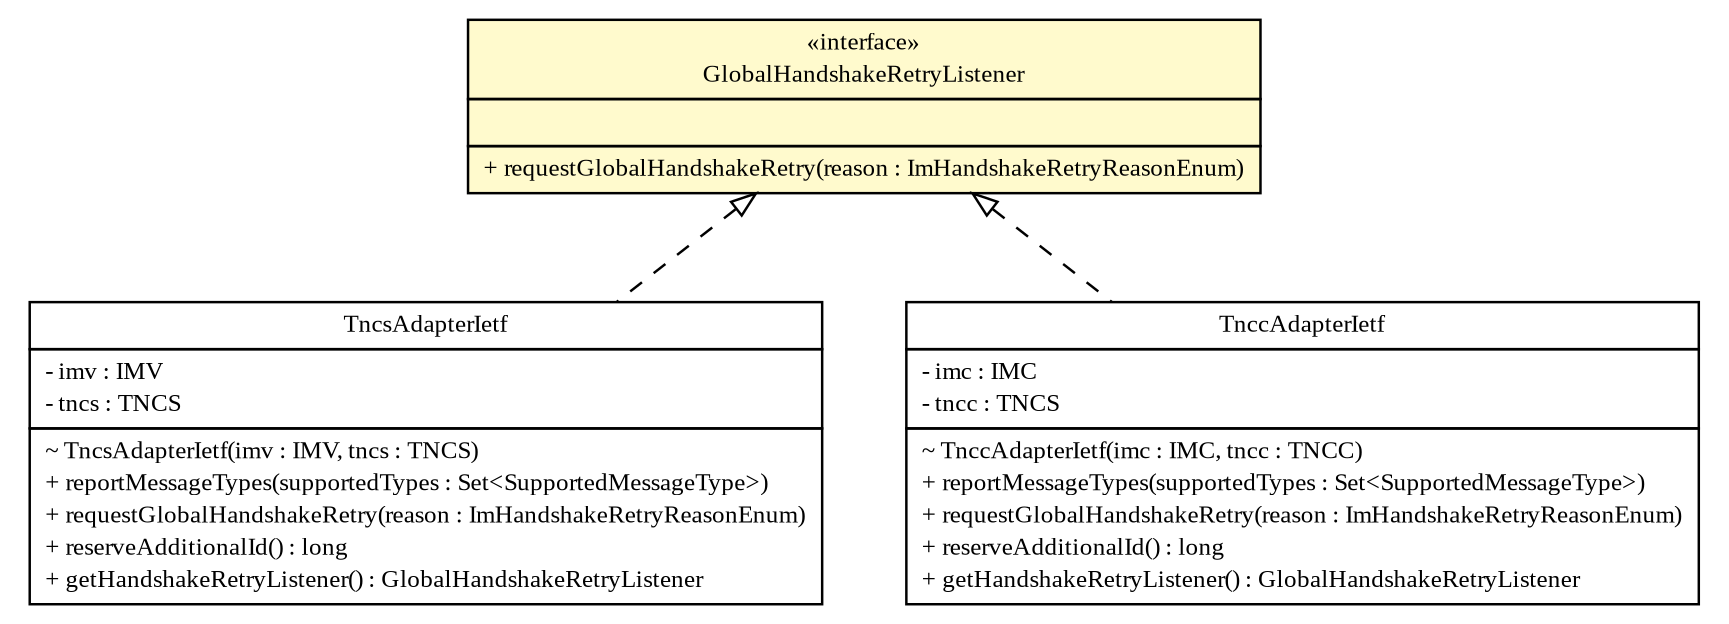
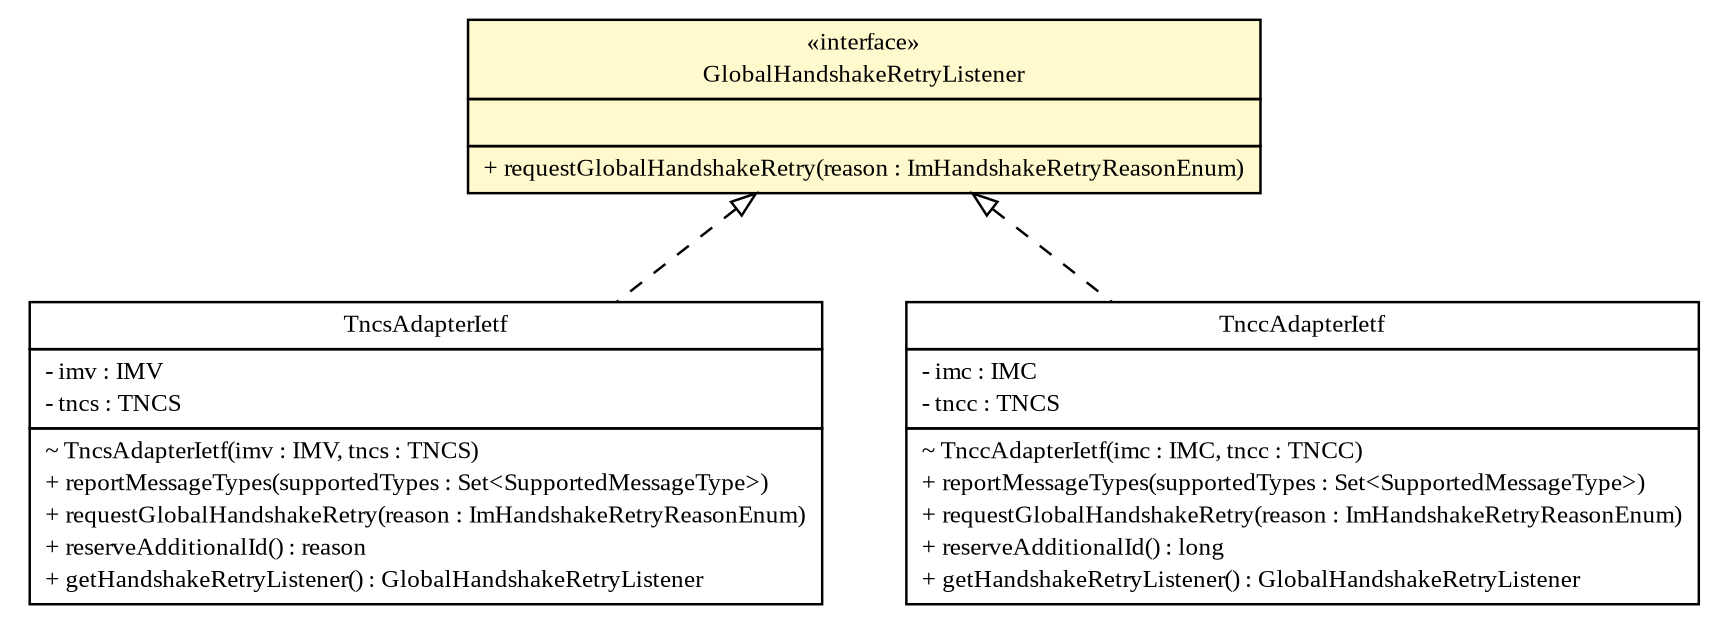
  digraph {
    fontname="Liberation Serif"
    nodesep=0.25
    ranksep=0.5
    node [fontcolor=black fontname="Liberation Serif" fontsize=10.0 shape=plaintext]
    edge [arrowtail=empty dir=back fontname="Liberation Serif" fontsize=10 headport=p labelfontname=Helvetica labelfontsize=10 style=dashed tailport=p]
    n1 [label=<<table title="de.hsbremen.tc.tnc.im.adapter.GlobalHandshakeRetryListener" border="0" cellborder="1" cellspacing="0" cellpadding="2" port="p" bgcolor="lemonChiffon" href="./GlobalHandshakeRetryListener.html"> 		<tr><td><table border="0" cellspacing="0" cellpadding="1"> <tr><td align="center" balign="center"> &#171;interface&#187; </td></tr> <tr><td align="center" balign="center"> GlobalHandshakeRetryListener </td></tr> 		</table></td></tr> 		<tr><td><table border="0" cellspacing="0" cellpadding="1"> <tr><td align="left" balign="left">  </td></tr> 		</table></td></tr> 		<tr><td><table border="0" cellspacing="0" cellpadding="1"> <tr><td align="left" balign="left"> + requestGlobalHandshakeRetry(reason : ImHandshakeRetryReasonEnum) </td></tr> 		</table></td></tr> 		</table>>]
-   n2 [label=<<table title="de.hsbremen.tc.tnc.im.adapter.tnccs.TncsAdapterIetf" border="0" cellborder="1" cellspacing="0" cellpadding="2" port="p" href="./tnccs/TncsAdapterIetf.html"> 		<tr><td><table border="0" cellspacing="0" cellpadding="1"> <tr><td align="center" balign="center"> TncsAdapterIetf </td></tr> 		</table></td></tr> 		<tr><td><table border="0" cellspacing="0" cellpadding="1"> <tr><td align="left" balign="left"> - imv : IMV </td></tr> <tr><td align="left" balign="left"> - tncs : TNCS </td></tr> 		</table></td></tr> 		<tr><td><table border="0" cellspacing="0" cellpadding="1"> <tr><td align="left" balign="left"> ~ TncsAdapterIetf(imv : IMV, tncs : TNCS) </td></tr> <tr><td align="left" balign="left"> + reportMessageTypes(supportedTypes : Set&lt;SupportedMessageType&gt;) </td></tr> <tr><td align="left" balign="left"> + requestGlobalHandshakeRetry(reason : ImHandshakeRetryReasonEnum) </td></tr> <tr><td align="left" balign="left"> + reserveAdditionalId() : long </td></tr> <tr><td align="left" balign="left"> + getHandshakeRetryListener() : GlobalHandshakeRetryListener </td></tr> 		</table></td></tr> 		</table>>]
+   n2 [label=<<table title="de.hsbremen.tc.tnc.im.adapter.tnccs.TncsAdapterIetf" border="0" cellborder="1" cellspacing="0" cellpadding="2" port="p" href="./tnccs/TncsAdapterIetf.html"> 		<tr><td><table border="0" cellspacing="0" cellpadding="1"> <tr><td align="center" balign="center"> TncsAdapterIetf </td></tr> 		</table></td></tr> 		<tr><td><table border="0" cellspacing="0" cellpadding="1"> <tr><td align="left" balign="left"> - imv : IMV </td></tr> <tr><td align="left" balign="left"> - tncs : TNCS </td></tr> 		</table></td></tr> 		<tr><td><table border="0" cellspacing="0" cellpadding="1"> <tr><td align="left" balign="left"> ~ TncsAdapterIetf(imv : IMV, tncs : TNCS) </td></tr> <tr><td align="left" balign="left"> + reportMessageTypes(supportedTypes : Set&lt;SupportedMessageType&gt;) </td></tr> <tr><td align="left" balign="left"> + requestGlobalHandshakeRetry(reason : ImHandshakeRetryReasonEnum) </td></tr> <tr><td align="left" balign="left"> + reserveAdditionalId() : reason </td></tr> <tr><td align="left" balign="left"> + getHandshakeRetryListener() : GlobalHandshakeRetryListener </td></tr> 		</table></td></tr> 		</table>>]
    n3 [label=<<table title="de.hsbremen.tc.tnc.im.adapter.tnccs.TnccAdapterIetf" border="0" cellborder="1" cellspacing="0" cellpadding="2" port="p" href="./tnccs/TnccAdapterIetf.html"> 		<tr><td><table border="0" cellspacing="0" cellpadding="1"> <tr><td align="center" balign="center"> TnccAdapterIetf </td></tr> 		</table></td></tr> 		<tr><td><table border="0" cellspacing="0" cellpadding="1"> <tr><td align="left" balign="left"> - imc : IMC </td></tr> <tr><td align="left" balign="left"> - tncc : TNCS </td></tr> 		</table></td></tr> 		<tr><td><table border="0" cellspacing="0" cellpadding="1"> <tr><td align="left" balign="left"> ~ TnccAdapterIetf(imc : IMC, tncc : TNCC) </td></tr> <tr><td align="left" balign="left"> + reportMessageTypes(supportedTypes : Set&lt;SupportedMessageType&gt;) </td></tr> <tr><td align="left" balign="left"> + requestGlobalHandshakeRetry(reason : ImHandshakeRetryReasonEnum) </td></tr> <tr><td align="left" balign="left"> + reserveAdditionalId() : long </td></tr> <tr><td align="left" balign="left"> + getHandshakeRetryListener() : GlobalHandshakeRetryListener </td></tr> 		</table></td></tr> 		</table>>]
    n1 -> n2
    n1 -> n3
  }
